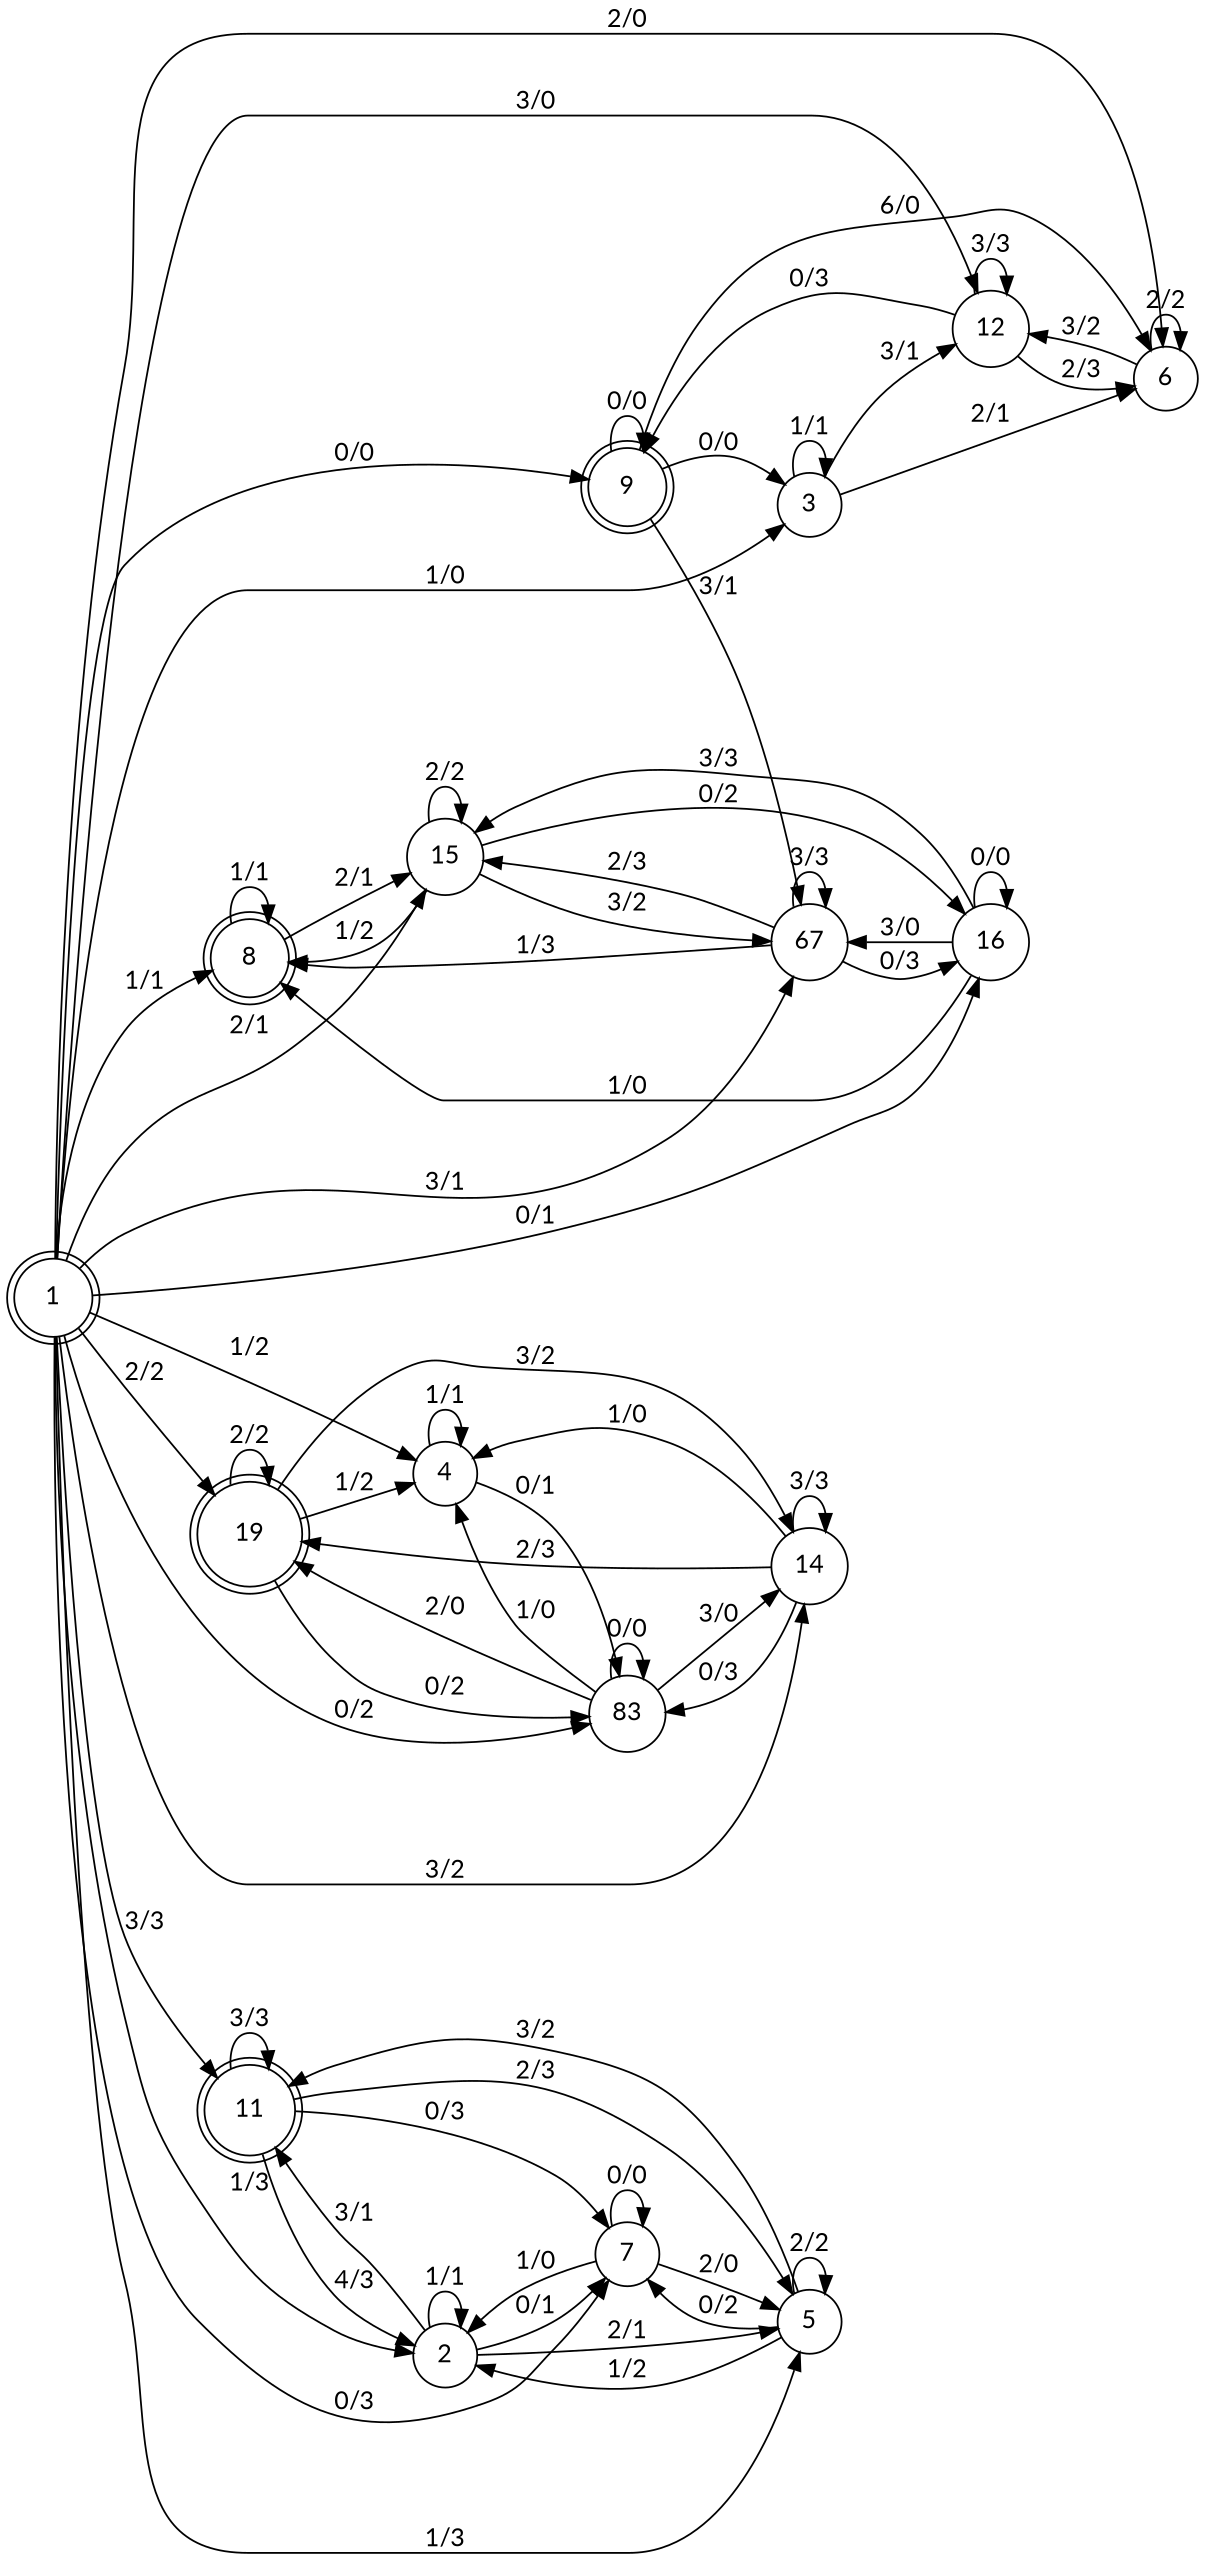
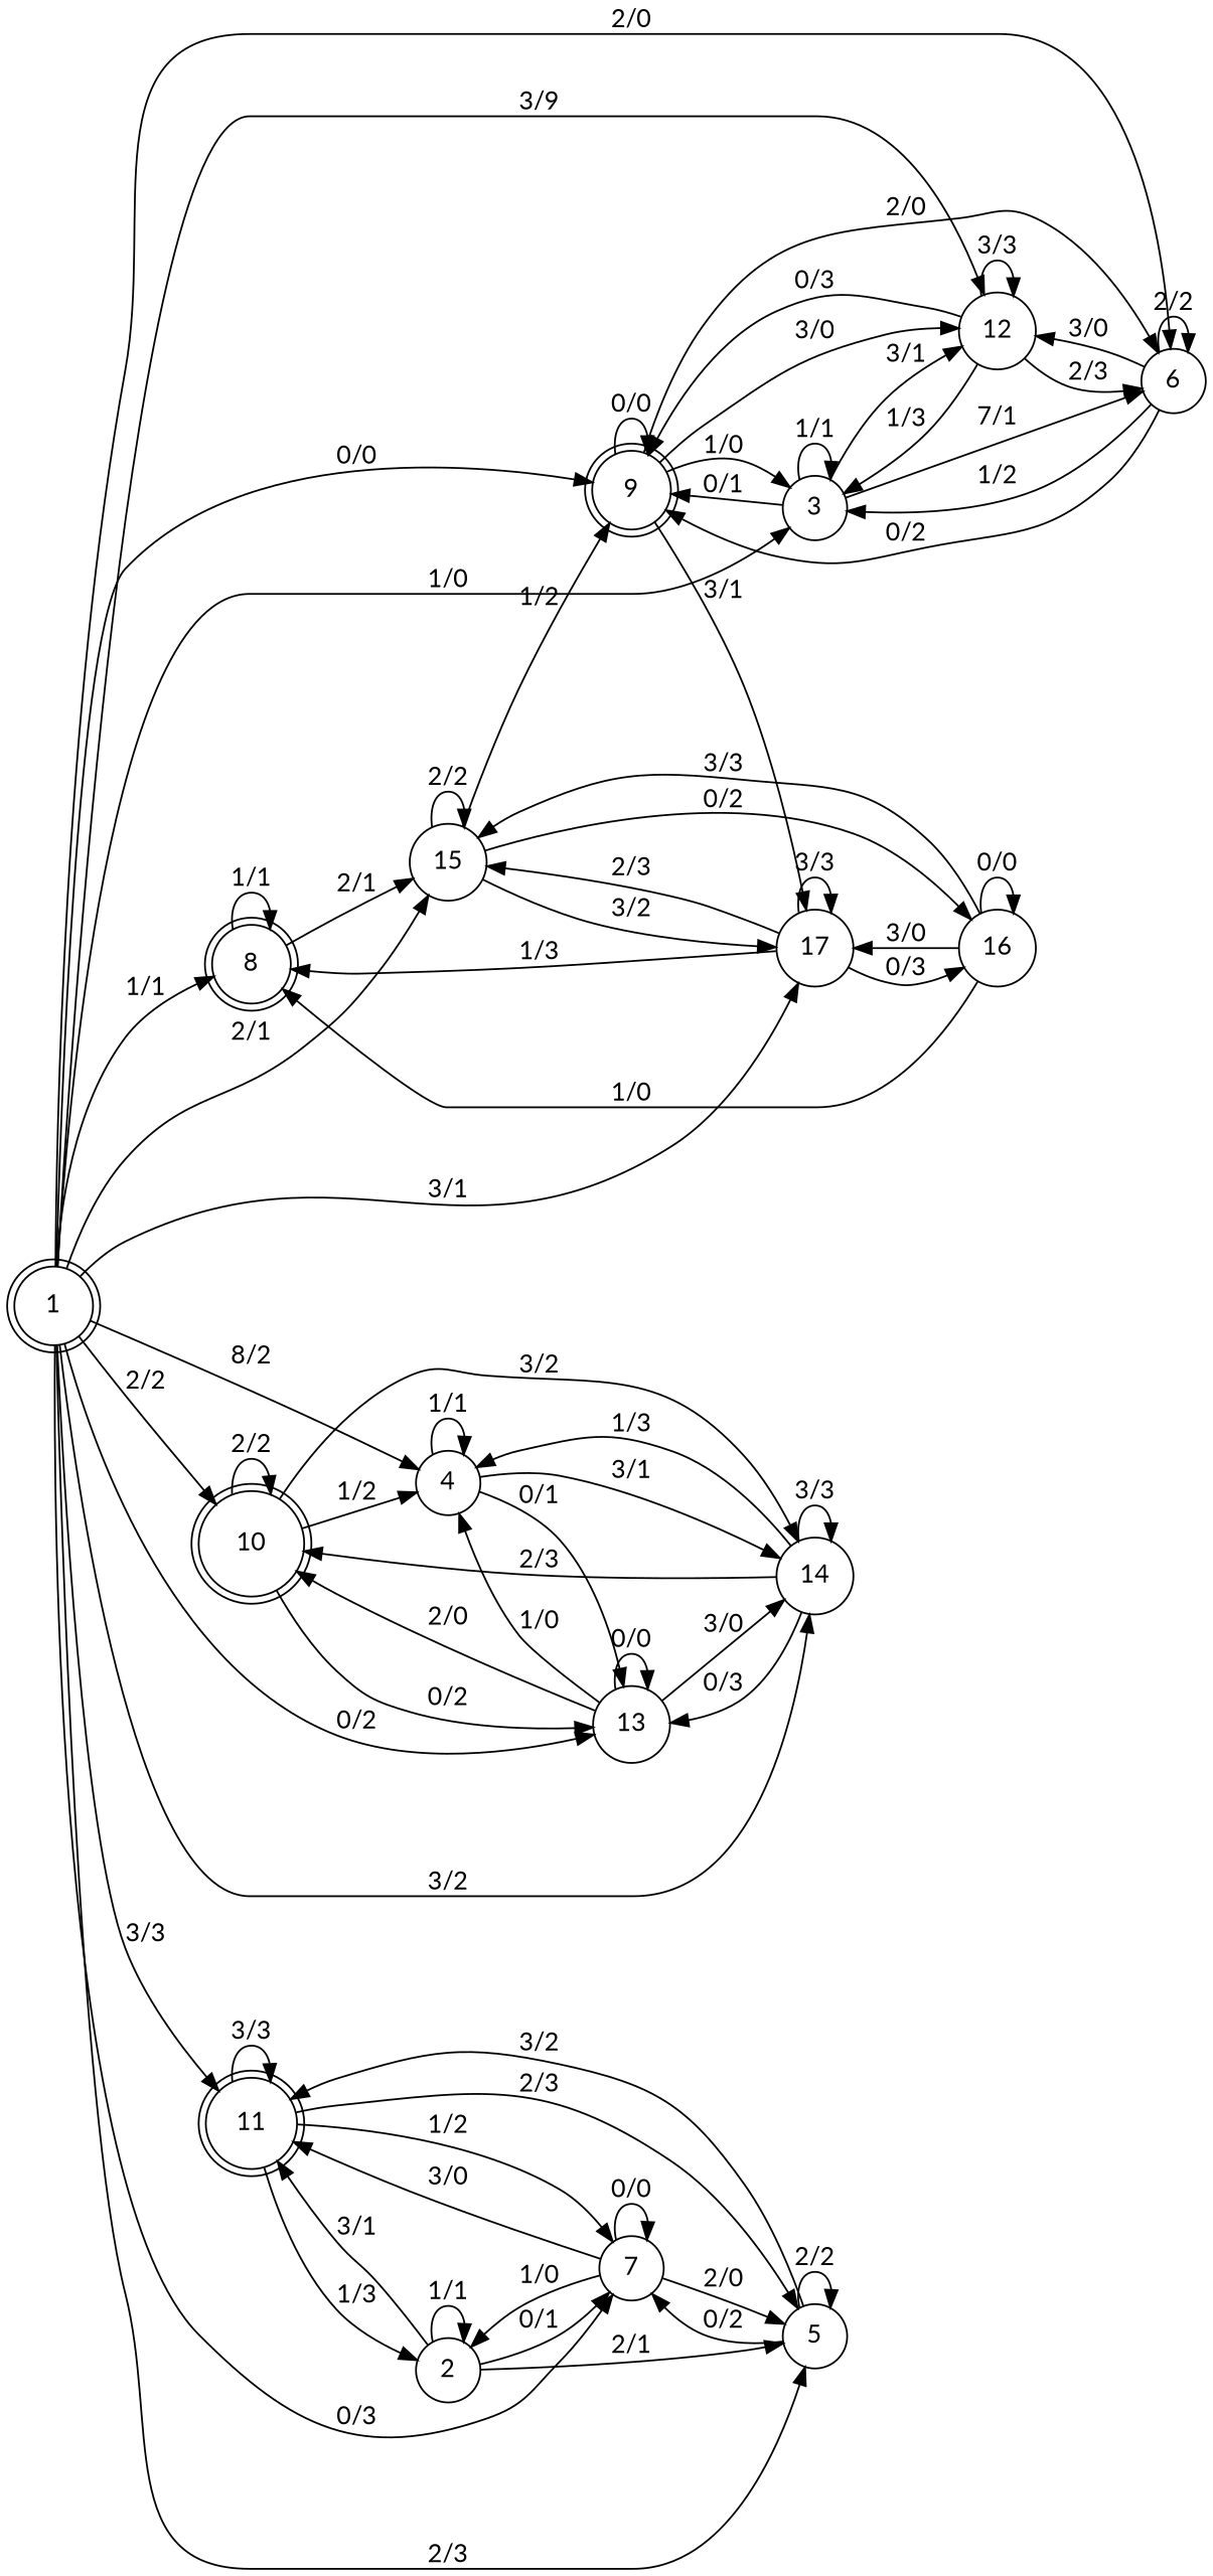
  digraph {
    fontname=Lato
    rankdir=LR
    node [fontname=Lato shape=circle]
    edge [fontname=Lato]
    1 [shape=doublecircle]
    8 [shape=doublecircle]
    9 [shape=doublecircle]
-   10 [shape=doublecircle label=19]
+   10 [shape=doublecircle]
    11 [shape=doublecircle]
    2
    3
    4
    5
    6
    7
    12
-   13 [label=83]
+   13
    14
    15
    16
-   17 [label=67]
+   17
    1 -> 8 [label="1/1"]
    1 -> 9 [label="0/0"]
    1 -> 10 [label="2/2"]
    1 -> 11 [label="3/3"]
-   1 -> 2 [label="1/3"]
    1 -> 3 [label="1/0"]
-   1 -> 4 [label="1/2"]
-   1 -> 5 [label="1/3"]
+   1 -> 4 [label="8/2"]
+   1 -> 5 [label="2/3"]
    1 -> 6 [label="2/0"]
    1 -> 7 [label="0/3"]
-   1 -> 12 [label="3/0"]
+   1 -> 12 [label="3/9"]
    1 -> 13 [label="0/2"]
    1 -> 14 [label="3/2"]
    1 -> 15 [label="2/1"]
-   1 -> 16 [label="0/1"]
    1 -> 17 [label="3/1"]
    8 -> 8 [label="1/1"]
    8 -> 15 [label="2/1"]
    9 -> 9 [label="0/0"]
-   9 -> 3 [label="0/0"]
-   9 -> 6 [label="6/0"]
+   9 -> 3 [label="1/0"]
+   9 -> 6 [label="2/0"]
+   9 -> 12 [label="3/0"]
    9 -> 17 [label="3/1"]
    10 -> 10 [label="2/2"]
    10 -> 4 [label="1/2"]
    10 -> 13 [label="0/2"]
    10 -> 14 [label="3/2"]
    11 -> 11 [label="3/3"]
-   11 -> 2 [label="4/3"]
+   11 -> 2 [label="1/3"]
    11 -> 5 [label="2/3"]
-   11 -> 7 [label="0/3"]
+   11 -> 7 [label="1/2"]
    2 -> 11 [label="3/1"]
    2 -> 2 [label="1/1"]
    2 -> 5 [label="2/1"]
    2 -> 7 [label="0/1"]
+   3 -> 9 [label="0/1"]
    3 -> 3 [label="1/1"]
-   3 -> 6 [label="2/1"]
+   3 -> 6 [label="7/1"]
    3 -> 12 [label="3/1"]
    4 -> 4 [label="1/1"]
    4 -> 13 [label="0/1"]
+   4 -> 14 [label="3/1"]
    5 -> 11 [label="3/2"]
-   5 -> 2 [label="1/2"]
    5 -> 5 [label="2/2"]
    5 -> 7 [label="0/2"]
+   6 -> 9 [label="0/2"]
+   6 -> 3 [label="1/2"]
    6 -> 6 [label="2/2"]
-   6 -> 12 [label="3/2"]
+   6 -> 12 [label="3/0"]
+   7 -> 11 [label="3/0"]
    7 -> 2 [label="1/0"]
    7 -> 5 [label="2/0"]
    7 -> 7 [label="0/0"]
    12 -> 9 [label="0/3"]
+   12 -> 3 [label="1/3"]
    12 -> 6 [label="2/3"]
    12 -> 12 [label="3/3"]
    13 -> 10 [label="2/0"]
    13 -> 4 [label="1/0"]
    13 -> 13 [label="0/0"]
    13 -> 14 [label="3/0"]
    14 -> 10 [label="2/3"]
-   14 -> 4 [label="1/0"]
+   14 -> 4 [label="1/3"]
    14 -> 13 [label="0/3"]
    14 -> 14 [label="3/3"]
-   15 -> 8 [label="1/2"]
+   15 -> 9 [label="1/2"]
    15 -> 15 [label="2/2"]
    15 -> 16 [label="0/2"]
    15 -> 17 [label="3/2"]
    16 -> 8 [label="1/0"]
    16 -> 15 [label="3/3"]
    16 -> 16 [label="0/0"]
    16 -> 17 [label="3/0"]
    17 -> 8 [label="1/3"]
    17 -> 15 [label="2/3"]
    17 -> 16 [label="0/3"]
    17 -> 17 [label="3/3"]
  }
